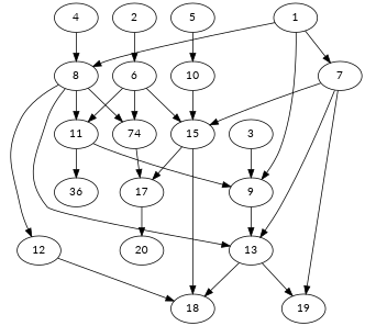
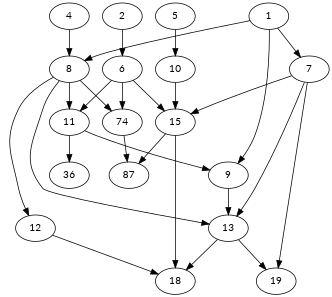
  digraph {
    fontname=Lato
    node [alpha=0.07 fontname=Lato result_size=70656]
    edge [fontname=Lato]
    1 [compute_size=485653115226 ram=20923228 result_size=13312 trans_size=1009673]
    7 [alpha=0.02 compute_size=14530586909 ram=42232744 result_size=29696 trans_size=969696]
    8 [compute_size=178502269784 ram=48328880 result_size=54272 trans_size=565848]
    9 [alpha=0.15 compute_size=17568857754 ram=35719360 trans_size=147012]
    15 [alpha=0.17 compute_size=757349159 ram=30559752 trans_size=272499]
    13 [alpha=0.11 compute_size=4887753793 ram=8041954 result_size=13312 trans_size=111574]
    19 [alpha=0.17 compute_size=8482895950 ram=1360097 result_size=0 trans_size=652435]
    11 [compute_size=1766981072 ram=13928886 trans_size=614106]
    n9 [alpha=0.11 compute_size=1743357844 label=74 ram=45413172 result_size=1024 trans_size=3333]
    12 [alpha=0.12 compute_size=2074701572 ram=28486840 trans_size=303312]
-   17 [alpha=0.16 compute_size=28991029248 ram=7955604 result_size=29696 trans_size=1018906]
+   17 [alpha=0.16 compute_size=28991029248 ram=7955604 result_size=29696 trans_size=1018906 label=87]
    18 [alpha=0.10 compute_size=18422820992 ram=24210412 result_size=0 trans_size=95155]
    n13 [compute_size=68719476736 label=36 ram=12047870 result_size=0 trans_size=380148]
    2 [alpha=0.03 compute_size=16278169758 ram=45569240 result_size=91136 trans_size=819433]
    6 [alpha=0.08 compute_size=723108782 ram=37102644 trans_size=1013119]
-   3 [alpha=0.12 compute_size=19239038606 ram=25369326 result_size=91136 trans_size=508734]
    4 [alpha=0.10 compute_size=3405854372 ram=51277272 result_size=74752 trans_size=971314]
    10 [compute_size=20680591796 ram=49918572 result_size=91136 trans_size=373743]
    5 [alpha=0.00 compute_size=11036051068 ram=13015087 result_size=13312 trans_size=885434]
-   20 [alpha=0.11 compute_size=1622589255 ram=24717208 result_size=0 trans_size=455824]
    1 -> 7
    1 -> 8
    1 -> 9
    7 -> 15
    7 -> 13
    7 -> 19
    8 -> 13
    8 -> 11
    8 -> n9
    8 -> 12
    9 -> 13
    15 -> 17
    15 -> 18
    13 -> 19
    13 -> 18
    11 -> 9
    11 -> n13
    n9 -> 17
    12 -> 18
-   17 -> 20
    2 -> 6
    6 -> 15
    6 -> 11
    6 -> n9
-   3 -> 9
    4 -> 8
    10 -> 15
    5 -> 10
  }
